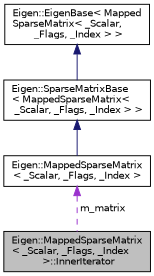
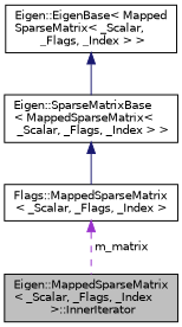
  digraph {
    node [color=black fillcolor=white fontname=Helvetica fontsize=10 shape=record style=filled]
    edge [color=midnightblue dir=back fontname=Helvetica fontsize=10 labelfontname=Helvetica labelfontsize=10 style=solid]
    n1 [fillcolor=grey75 fontcolor=black height=0.2 label="Eigen::MappedSparseMatrix\l\< _Scalar, _Flags, _Index\l \>::InnerIterator" width=0.4]
-   n2 [height=0.2 label="Eigen::MappedSparseMatrix\l\< _Scalar, _Flags, _Index \>" width=0.4]
+   n2 [height=0.2 label="Flags::MappedSparseMatrix\l\< _Scalar, _Flags, _Index \>" width=0.4]
    n3 [height=0.2 label="Eigen::SparseMatrixBase\l\< MappedSparseMatrix\<\l _Scalar, _Flags, _Index \> \>" width=0.4]
    n4 [height=0.2 label="Eigen::EigenBase\< Mapped\lSparseMatrix\< _Scalar,\l _Flags, _Index \> \>" width=0.4]
    n2 -> n1 [color=darkorchid3 label=" m_matrix" style=dashed]
    n3 -> n2
    n4 -> n3
  }
